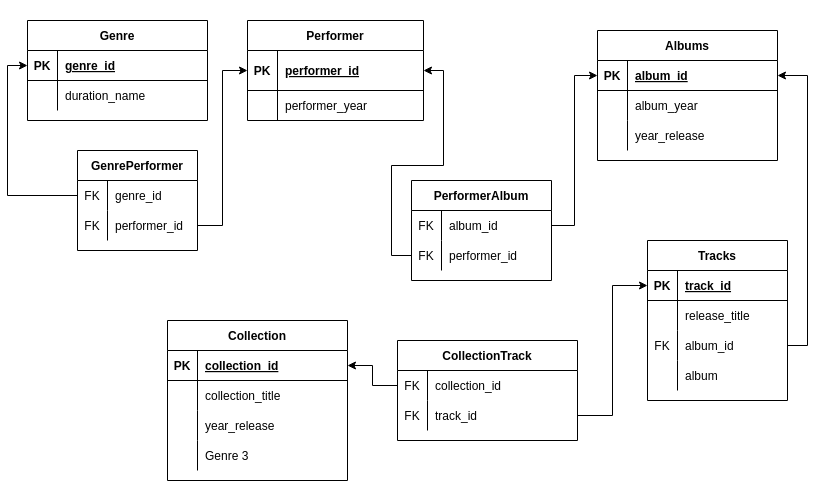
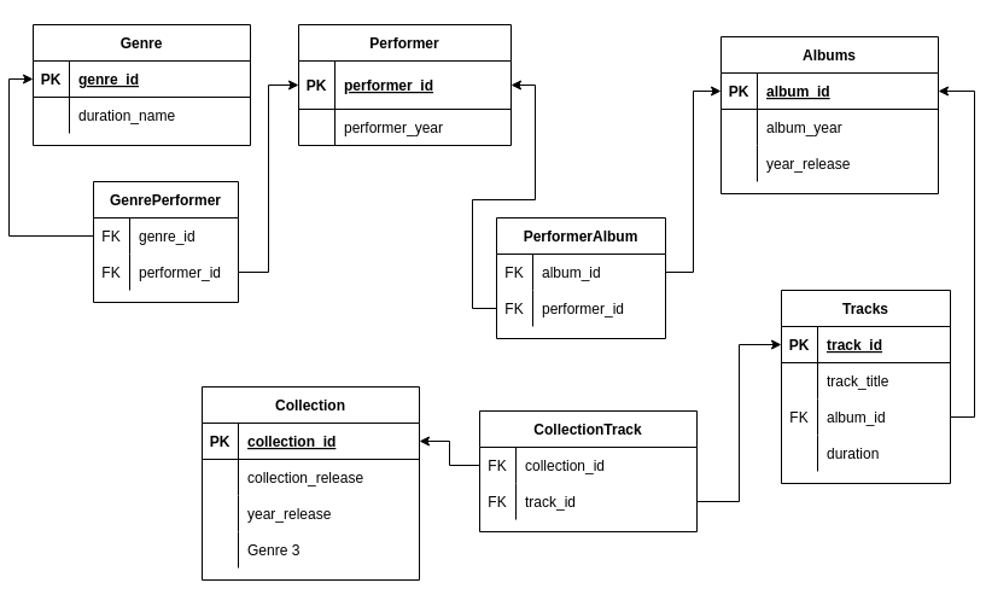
  <mxCell id="0" />
  <mxCell id="1" parent="0" />
  <mxCell id="2" value="Genre" style="shape=table;startSize=30;container=1;collapsible=1;childLayout=tableLayout;fixedRows=1;rowLines=0;fontStyle=1;align=center;resizeLast=1;" parent="1" vertex="1"><mxGeometry x="20" y="20" width="180" height="100" as="geometry" /></mxCell>
  <mxCell id="3" value="" style="shape=tableRow;horizontal=0;startSize=0;swimlaneHead=0;swimlaneBody=0;fillColor=none;collapsible=0;dropTarget=0;points=[[0,0.5],[1,0.5]];portConstraint=eastwest;top=0;left=0;right=0;bottom=1;" parent="2" vertex="1"><mxGeometry y="30" width="180" height="30" as="geometry" /></mxCell>
  <mxCell id="4" value="PK" style="shape=partialRectangle;connectable=0;fillColor=none;top=0;left=0;bottom=0;right=0;fontStyle=1;overflow=hidden;" parent="3" vertex="1"><mxGeometry width="30" height="30" as="geometry"><mxRectangle width="30" height="30" as="alternateBounds" /></mxGeometry></mxCell>
  <mxCell id="5" value="genre_id" style="shape=partialRectangle;connectable=0;fillColor=none;top=0;left=0;bottom=0;right=0;align=left;spacingLeft=6;fontStyle=5;overflow=hidden;" parent="3" vertex="1"><mxGeometry x="30" width="150" height="30" as="geometry"><mxRectangle width="150" height="30" as="alternateBounds" /></mxGeometry></mxCell>
  <mxCell id="6" value="" style="shape=tableRow;horizontal=0;startSize=0;swimlaneHead=0;swimlaneBody=0;fillColor=none;collapsible=0;dropTarget=0;points=[[0,0.5],[1,0.5]];portConstraint=eastwest;top=0;left=0;right=0;bottom=0;" parent="2" vertex="1"><mxGeometry y="60" width="180" height="30" as="geometry" /></mxCell>
  <mxCell id="7" value="" style="shape=partialRectangle;connectable=0;fillColor=none;top=0;left=0;bottom=0;right=0;editable=1;overflow=hidden;" parent="6" vertex="1"><mxGeometry width="30" height="30" as="geometry"><mxRectangle width="30" height="30" as="alternateBounds" /></mxGeometry></mxCell>
  <mxCell id="8" value="duration_name" style="shape=partialRectangle;connectable=0;fillColor=none;top=0;left=0;bottom=0;right=0;align=left;spacingLeft=6;overflow=hidden;" parent="6" vertex="1"><mxGeometry x="30" width="150" height="30" as="geometry"><mxRectangle width="150" height="30" as="alternateBounds" /></mxGeometry></mxCell>
  <mxCell id="9" value="Performer" style="shape=table;startSize=30;container=1;collapsible=1;childLayout=tableLayout;fixedRows=1;rowLines=0;fontStyle=1;align=center;resizeLast=1;" parent="1" vertex="1"><mxGeometry x="240" y="20" width="176" height="100" as="geometry" /></mxCell>
  <mxCell id="10" value="" style="shape=tableRow;horizontal=0;startSize=0;swimlaneHead=0;swimlaneBody=0;fillColor=none;collapsible=0;dropTarget=0;points=[[0,0.5],[1,0.5]];portConstraint=eastwest;top=0;left=0;right=0;bottom=1;" parent="9" vertex="1"><mxGeometry y="30" width="176" height="40" as="geometry" /></mxCell>
  <mxCell id="11" value="PK" style="shape=partialRectangle;connectable=0;fillColor=none;top=0;left=0;bottom=0;right=0;fontStyle=1;overflow=hidden;" parent="10" vertex="1"><mxGeometry width="30" height="40" as="geometry"><mxRectangle width="30" height="40" as="alternateBounds" /></mxGeometry></mxCell>
  <mxCell id="12" value="performer_id" style="shape=partialRectangle;connectable=0;fillColor=none;top=0;left=0;bottom=0;right=0;align=left;spacingLeft=6;fontStyle=5;overflow=hidden;" parent="10" vertex="1"><mxGeometry x="30" width="146" height="40" as="geometry"><mxRectangle width="146" height="40" as="alternateBounds" /></mxGeometry></mxCell>
  <mxCell id="13" value="" style="shape=tableRow;horizontal=0;startSize=0;swimlaneHead=0;swimlaneBody=0;fillColor=none;collapsible=0;dropTarget=0;points=[[0,0.5],[1,0.5]];portConstraint=eastwest;top=0;left=0;right=0;bottom=0;" parent="9" vertex="1"><mxGeometry y="70" width="176" height="30" as="geometry" /></mxCell>
  <mxCell id="14" value="" style="shape=partialRectangle;connectable=0;fillColor=none;top=0;left=0;bottom=0;right=0;editable=1;overflow=hidden;" parent="13" vertex="1"><mxGeometry width="30" height="30" as="geometry"><mxRectangle width="30" height="30" as="alternateBounds" /></mxGeometry></mxCell>
  <mxCell id="15" value="performer_year " style="shape=partialRectangle;connectable=0;fillColor=none;top=0;left=0;bottom=0;right=0;align=left;spacingLeft=6;overflow=hidden;" parent="13" vertex="1"><mxGeometry x="30" width="146" height="30" as="geometry"><mxRectangle width="146" height="30" as="alternateBounds" /></mxGeometry></mxCell>
  <mxCell id="16" value="Albums" style="shape=table;startSize=30;container=1;collapsible=1;childLayout=tableLayout;fixedRows=1;rowLines=0;fontStyle=1;align=center;resizeLast=1;" parent="1" vertex="1"><mxGeometry x="590" y="30" width="180" height="130" as="geometry" /></mxCell>
  <mxCell id="17" value="" style="shape=tableRow;horizontal=0;startSize=0;swimlaneHead=0;swimlaneBody=0;fillColor=none;collapsible=0;dropTarget=0;points=[[0,0.5],[1,0.5]];portConstraint=eastwest;top=0;left=0;right=0;bottom=1;" parent="16" vertex="1"><mxGeometry y="30" width="180" height="30" as="geometry" /></mxCell>
  <mxCell id="18" value="PK" style="shape=partialRectangle;connectable=0;fillColor=none;top=0;left=0;bottom=0;right=0;fontStyle=1;overflow=hidden;" parent="17" vertex="1"><mxGeometry width="30" height="30" as="geometry"><mxRectangle width="30" height="30" as="alternateBounds" /></mxGeometry></mxCell>
  <mxCell id="19" value="album_id" style="shape=partialRectangle;connectable=0;fillColor=none;top=0;left=0;bottom=0;right=0;align=left;spacingLeft=6;fontStyle=5;overflow=hidden;" parent="17" vertex="1"><mxGeometry x="30" width="150" height="30" as="geometry"><mxRectangle width="150" height="30" as="alternateBounds" /></mxGeometry></mxCell>
  <mxCell id="20" value="" style="shape=tableRow;horizontal=0;startSize=0;swimlaneHead=0;swimlaneBody=0;fillColor=none;collapsible=0;dropTarget=0;points=[[0,0.5],[1,0.5]];portConstraint=eastwest;top=0;left=0;right=0;bottom=0;" parent="16" vertex="1"><mxGeometry y="60" width="180" height="30" as="geometry" /></mxCell>
  <mxCell id="21" value="" style="shape=partialRectangle;connectable=0;fillColor=none;top=0;left=0;bottom=0;right=0;editable=1;overflow=hidden;" parent="20" vertex="1"><mxGeometry width="30" height="30" as="geometry"><mxRectangle width="30" height="30" as="alternateBounds" /></mxGeometry></mxCell>
  <mxCell id="22" value="album_year" style="shape=partialRectangle;connectable=0;fillColor=none;top=0;left=0;bottom=0;right=0;align=left;spacingLeft=6;overflow=hidden;" parent="20" vertex="1"><mxGeometry x="30" width="150" height="30" as="geometry"><mxRectangle width="150" height="30" as="alternateBounds" /></mxGeometry></mxCell>
  <mxCell id="23" style="shape=tableRow;horizontal=0;startSize=0;swimlaneHead=0;swimlaneBody=0;fillColor=none;collapsible=0;dropTarget=0;points=[[0,0.5],[1,0.5]];portConstraint=eastwest;top=0;left=0;right=0;bottom=0;" parent="16" vertex="1"><mxGeometry y="90" width="180" height="30" as="geometry" /></mxCell>
  <mxCell id="24" style="shape=partialRectangle;connectable=0;fillColor=none;top=0;left=0;bottom=0;right=0;editable=1;overflow=hidden;" parent="23" vertex="1"><mxGeometry width="30" height="30" as="geometry"><mxRectangle width="30" height="30" as="alternateBounds" /></mxGeometry></mxCell>
  <mxCell id="25" value="year_release" style="shape=partialRectangle;connectable=0;fillColor=none;top=0;left=0;bottom=0;right=0;align=left;spacingLeft=6;overflow=hidden;" parent="23" vertex="1"><mxGeometry x="30" width="150" height="30" as="geometry"><mxRectangle width="150" height="30" as="alternateBounds" /></mxGeometry></mxCell>
  <mxCell id="26" value="Tracks" style="shape=table;startSize=30;container=1;collapsible=1;childLayout=tableLayout;fixedRows=1;rowLines=0;fontStyle=1;align=center;resizeLast=1;" parent="1" vertex="1"><mxGeometry x="640" y="240" width="140" height="160" as="geometry" /></mxCell>
  <mxCell id="27" value="" style="shape=tableRow;horizontal=0;startSize=0;swimlaneHead=0;swimlaneBody=0;fillColor=none;collapsible=0;dropTarget=0;points=[[0,0.5],[1,0.5]];portConstraint=eastwest;top=0;left=0;right=0;bottom=1;" parent="26" vertex="1"><mxGeometry y="30" width="140" height="30" as="geometry" /></mxCell>
  <mxCell id="28" value="PK" style="shape=partialRectangle;connectable=0;fillColor=none;top=0;left=0;bottom=0;right=0;fontStyle=1;overflow=hidden;" parent="27" vertex="1"><mxGeometry width="30" height="30" as="geometry"><mxRectangle width="30" height="30" as="alternateBounds" /></mxGeometry></mxCell>
  <mxCell id="29" value="track_id" style="shape=partialRectangle;connectable=0;fillColor=none;top=0;left=0;bottom=0;right=0;align=left;spacingLeft=6;fontStyle=5;overflow=hidden;" parent="27" vertex="1"><mxGeometry x="30" width="110" height="30" as="geometry"><mxRectangle width="110" height="30" as="alternateBounds" /></mxGeometry></mxCell>
  <mxCell id="30" value="" style="shape=tableRow;horizontal=0;startSize=0;swimlaneHead=0;swimlaneBody=0;fillColor=none;collapsible=0;dropTarget=0;points=[[0,0.5],[1,0.5]];portConstraint=eastwest;top=0;left=0;right=0;bottom=0;" parent="26" vertex="1"><mxGeometry y="60" width="140" height="30" as="geometry" /></mxCell>
  <mxCell id="31" value="" style="shape=partialRectangle;connectable=0;fillColor=none;top=0;left=0;bottom=0;right=0;editable=1;overflow=hidden;" parent="30" vertex="1"><mxGeometry width="30" height="30" as="geometry"><mxRectangle width="30" height="30" as="alternateBounds" /></mxGeometry></mxCell>
- <mxCell id="32" value="release_title" style="shape=partialRectangle;connectable=0;fillColor=none;top=0;left=0;bottom=0;right=0;align=left;spacingLeft=6;overflow=hidden;" parent="30" vertex="1"><mxGeometry x="30" width="110" height="30" as="geometry"><mxRectangle width="110" height="30" as="alternateBounds" /></mxGeometry></mxCell>
+ <mxCell id="32" value="track_title" style="shape=partialRectangle;connectable=0;fillColor=none;top=0;left=0;bottom=0;right=0;align=left;spacingLeft=6;overflow=hidden;" parent="30" vertex="1"><mxGeometry x="30" width="110" height="30" as="geometry"><mxRectangle width="110" height="30" as="alternateBounds" /></mxGeometry></mxCell>
  <mxCell id="33" value="" style="shape=tableRow;horizontal=0;startSize=0;swimlaneHead=0;swimlaneBody=0;fillColor=none;collapsible=0;dropTarget=0;points=[[0,0.5],[1,0.5]];portConstraint=eastwest;top=0;left=0;right=0;bottom=0;" parent="26" vertex="1"><mxGeometry y="90" width="140" height="30" as="geometry" /></mxCell>
  <mxCell id="34" value="FK" style="shape=partialRectangle;connectable=0;fillColor=none;top=0;left=0;bottom=0;right=0;editable=1;overflow=hidden;" parent="33" vertex="1"><mxGeometry width="30" height="30" as="geometry"><mxRectangle width="30" height="30" as="alternateBounds" /></mxGeometry></mxCell>
  <mxCell id="35" value="album_id" style="shape=partialRectangle;connectable=0;fillColor=none;top=0;left=0;bottom=0;right=0;align=left;spacingLeft=6;overflow=hidden;" parent="33" vertex="1"><mxGeometry x="30" width="110" height="30" as="geometry"><mxRectangle width="110" height="30" as="alternateBounds" /></mxGeometry></mxCell>
  <mxCell id="36" style="shape=tableRow;horizontal=0;startSize=0;swimlaneHead=0;swimlaneBody=0;fillColor=none;collapsible=0;dropTarget=0;points=[[0,0.5],[1,0.5]];portConstraint=eastwest;top=0;left=0;right=0;bottom=0;" parent="26" vertex="1"><mxGeometry y="120" width="140" height="30" as="geometry" /></mxCell>
  <mxCell id="37" style="shape=partialRectangle;connectable=0;fillColor=none;top=0;left=0;bottom=0;right=0;editable=1;overflow=hidden;" parent="36" vertex="1"><mxGeometry width="30" height="30" as="geometry"><mxRectangle width="30" height="30" as="alternateBounds" /></mxGeometry></mxCell>
- <mxCell id="38" value="album" style="shape=partialRectangle;connectable=0;fillColor=none;top=0;left=0;bottom=0;right=0;align=left;spacingLeft=6;overflow=hidden;" parent="36" vertex="1"><mxGeometry x="30" width="110" height="30" as="geometry"><mxRectangle width="110" height="30" as="alternateBounds" /></mxGeometry></mxCell>
+ <mxCell id="38" value="duration" style="shape=partialRectangle;connectable=0;fillColor=none;top=0;left=0;bottom=0;right=0;align=left;spacingLeft=6;overflow=hidden;" parent="36" vertex="1"><mxGeometry x="30" width="110" height="30" as="geometry"><mxRectangle width="110" height="30" as="alternateBounds" /></mxGeometry></mxCell>
  <mxCell id="39" style="edgeStyle=orthogonalEdgeStyle;rounded=0;orthogonalLoop=1;jettySize=auto;html=1;exitX=1;exitY=0.5;exitDx=0;exitDy=0;entryX=1;entryY=0.5;entryDx=0;entryDy=0;" parent="1" source="33" target="17" edge="1"><mxGeometry relative="1" as="geometry" /></mxCell>
  <mxCell id="40" value="GenrePerformer" style="shape=table;startSize=30;container=1;collapsible=1;childLayout=tableLayout;fixedRows=1;rowLines=0;fontStyle=1;align=center;resizeLast=1;" vertex="1" parent="1"><mxGeometry x="70" y="150" width="120" height="100" as="geometry" /></mxCell>
  <mxCell id="41" value="" style="shape=tableRow;horizontal=0;startSize=0;swimlaneHead=0;swimlaneBody=0;fillColor=none;collapsible=0;dropTarget=0;points=[[0,0.5],[1,0.5]];portConstraint=eastwest;top=0;left=0;right=0;bottom=0;" vertex="1" parent="40"><mxGeometry y="30" width="120" height="30" as="geometry" /></mxCell>
  <mxCell id="42" value="FK" style="shape=partialRectangle;connectable=0;fillColor=none;top=0;left=0;bottom=0;right=0;editable=1;overflow=hidden;" vertex="1" parent="41"><mxGeometry width="30" height="30" as="geometry"><mxRectangle width="30" height="30" as="alternateBounds" /></mxGeometry></mxCell>
  <mxCell id="43" value="genre_id    " style="shape=partialRectangle;connectable=0;fillColor=none;top=0;left=0;bottom=0;right=0;align=left;spacingLeft=6;overflow=hidden;" vertex="1" parent="41"><mxGeometry x="30" width="90" height="30" as="geometry"><mxRectangle width="90" height="30" as="alternateBounds" /></mxGeometry></mxCell>
  <mxCell id="44" value="" style="shape=tableRow;horizontal=0;startSize=0;swimlaneHead=0;swimlaneBody=0;fillColor=none;collapsible=0;dropTarget=0;points=[[0,0.5],[1,0.5]];portConstraint=eastwest;top=0;left=0;right=0;bottom=0;" vertex="1" parent="40"><mxGeometry y="60" width="120" height="30" as="geometry" /></mxCell>
  <mxCell id="45" value="FK" style="shape=partialRectangle;connectable=0;fillColor=none;top=0;left=0;bottom=0;right=0;editable=1;overflow=hidden;" vertex="1" parent="44"><mxGeometry width="30" height="30" as="geometry"><mxRectangle width="30" height="30" as="alternateBounds" /></mxGeometry></mxCell>
  <mxCell id="46" value="performer_id" style="shape=partialRectangle;connectable=0;fillColor=none;top=0;left=0;bottom=0;right=0;align=left;spacingLeft=6;overflow=hidden;" vertex="1" parent="44"><mxGeometry x="30" width="90" height="30" as="geometry"><mxRectangle width="90" height="30" as="alternateBounds" /></mxGeometry></mxCell>
  <mxCell id="47" style="edgeStyle=orthogonalEdgeStyle;rounded=0;orthogonalLoop=1;jettySize=auto;html=1;exitX=0;exitY=0.5;exitDx=0;exitDy=0;entryX=0;entryY=0.5;entryDx=0;entryDy=0;" edge="1" parent="1" source="41" target="3"><mxGeometry relative="1" as="geometry" /></mxCell>
  <mxCell id="48" value="PerformerAlbum" style="shape=table;startSize=30;container=1;collapsible=1;childLayout=tableLayout;fixedRows=1;rowLines=0;fontStyle=1;align=center;resizeLast=1;" vertex="1" parent="1"><mxGeometry x="404" y="180" width="140" height="100" as="geometry" /></mxCell>
  <mxCell id="49" value="" style="shape=tableRow;horizontal=0;startSize=0;swimlaneHead=0;swimlaneBody=0;fillColor=none;collapsible=0;dropTarget=0;points=[[0,0.5],[1,0.5]];portConstraint=eastwest;top=0;left=0;right=0;bottom=0;" vertex="1" parent="48"><mxGeometry y="30" width="140" height="30" as="geometry" /></mxCell>
  <mxCell id="50" value="FK" style="shape=partialRectangle;connectable=0;fillColor=none;top=0;left=0;bottom=0;right=0;editable=1;overflow=hidden;" vertex="1" parent="49"><mxGeometry width="30" height="30" as="geometry"><mxRectangle width="30" height="30" as="alternateBounds" /></mxGeometry></mxCell>
  <mxCell id="51" value="album_id" style="shape=partialRectangle;connectable=0;fillColor=none;top=0;left=0;bottom=0;right=0;align=left;spacingLeft=6;overflow=hidden;" vertex="1" parent="49"><mxGeometry x="30" width="110" height="30" as="geometry"><mxRectangle width="110" height="30" as="alternateBounds" /></mxGeometry></mxCell>
  <mxCell id="52" value="" style="shape=tableRow;horizontal=0;startSize=0;swimlaneHead=0;swimlaneBody=0;fillColor=none;collapsible=0;dropTarget=0;points=[[0,0.5],[1,0.5]];portConstraint=eastwest;top=0;left=0;right=0;bottom=0;" vertex="1" parent="48"><mxGeometry y="60" width="140" height="30" as="geometry" /></mxCell>
  <mxCell id="53" value="FK" style="shape=partialRectangle;connectable=0;fillColor=none;top=0;left=0;bottom=0;right=0;editable=1;overflow=hidden;" vertex="1" parent="52"><mxGeometry width="30" height="30" as="geometry"><mxRectangle width="30" height="30" as="alternateBounds" /></mxGeometry></mxCell>
  <mxCell id="54" value="performer_id" style="shape=partialRectangle;connectable=0;fillColor=none;top=0;left=0;bottom=0;right=0;align=left;spacingLeft=6;overflow=hidden;" vertex="1" parent="52"><mxGeometry x="30" width="110" height="30" as="geometry"><mxRectangle width="110" height="30" as="alternateBounds" /></mxGeometry></mxCell>
  <mxCell id="55" style="edgeStyle=orthogonalEdgeStyle;rounded=0;orthogonalLoop=1;jettySize=auto;html=1;exitX=1;exitY=0.5;exitDx=0;exitDy=0;entryX=0;entryY=0.5;entryDx=0;entryDy=0;" edge="1" parent="1" source="49" target="17"><mxGeometry relative="1" as="geometry" /></mxCell>
  <mxCell id="56" style="edgeStyle=orthogonalEdgeStyle;rounded=0;orthogonalLoop=1;jettySize=auto;html=1;exitX=0;exitY=0.5;exitDx=0;exitDy=0;entryX=1;entryY=0.5;entryDx=0;entryDy=0;" edge="1" parent="1" source="52" target="10"><mxGeometry relative="1" as="geometry" /></mxCell>
  <mxCell id="57" style="edgeStyle=orthogonalEdgeStyle;rounded=0;orthogonalLoop=1;jettySize=auto;html=1;exitX=1;exitY=0.5;exitDx=0;exitDy=0;entryX=0;entryY=0.5;entryDx=0;entryDy=0;" edge="1" parent="1" source="44" target="10"><mxGeometry relative="1" as="geometry" /></mxCell>
  <mxCell id="58" value="Сollection" style="shape=table;startSize=30;container=1;collapsible=1;childLayout=tableLayout;fixedRows=1;rowLines=0;fontStyle=1;align=center;resizeLast=1;" vertex="1" parent="1"><mxGeometry x="160" y="320" width="180" height="160" as="geometry" /></mxCell>
  <mxCell id="59" value="" style="shape=tableRow;horizontal=0;startSize=0;swimlaneHead=0;swimlaneBody=0;fillColor=none;collapsible=0;dropTarget=0;points=[[0,0.5],[1,0.5]];portConstraint=eastwest;top=0;left=0;right=0;bottom=1;" vertex="1" parent="58"><mxGeometry y="30" width="180" height="30" as="geometry" /></mxCell>
  <mxCell id="60" value="PK" style="shape=partialRectangle;connectable=0;fillColor=none;top=0;left=0;bottom=0;right=0;fontStyle=1;overflow=hidden;" vertex="1" parent="59"><mxGeometry width="30" height="30" as="geometry"><mxRectangle width="30" height="30" as="alternateBounds" /></mxGeometry></mxCell>
  <mxCell id="61" value="collection_id" style="shape=partialRectangle;connectable=0;fillColor=none;top=0;left=0;bottom=0;right=0;align=left;spacingLeft=6;fontStyle=5;overflow=hidden;" vertex="1" parent="59"><mxGeometry x="30" width="150" height="30" as="geometry"><mxRectangle width="150" height="30" as="alternateBounds" /></mxGeometry></mxCell>
  <mxCell id="62" value="" style="shape=tableRow;horizontal=0;startSize=0;swimlaneHead=0;swimlaneBody=0;fillColor=none;collapsible=0;dropTarget=0;points=[[0,0.5],[1,0.5]];portConstraint=eastwest;top=0;left=0;right=0;bottom=0;" vertex="1" parent="58"><mxGeometry y="60" width="180" height="30" as="geometry" /></mxCell>
  <mxCell id="63" value="" style="shape=partialRectangle;connectable=0;fillColor=none;top=0;left=0;bottom=0;right=0;editable=1;overflow=hidden;" vertex="1" parent="62"><mxGeometry width="30" height="30" as="geometry"><mxRectangle width="30" height="30" as="alternateBounds" /></mxGeometry></mxCell>
- <mxCell id="64" value="collection_title" style="shape=partialRectangle;connectable=0;fillColor=none;top=0;left=0;bottom=0;right=0;align=left;spacingLeft=6;overflow=hidden;" vertex="1" parent="62"><mxGeometry x="30" width="150" height="30" as="geometry"><mxRectangle width="150" height="30" as="alternateBounds" /></mxGeometry></mxCell>
+ <mxCell id="64" value="collection_release" style="shape=partialRectangle;connectable=0;fillColor=none;top=0;left=0;bottom=0;right=0;align=left;spacingLeft=6;overflow=hidden;" vertex="1" parent="62"><mxGeometry x="30" width="150" height="30" as="geometry"><mxRectangle width="150" height="30" as="alternateBounds" /></mxGeometry></mxCell>
  <mxCell id="65" value="" style="shape=tableRow;horizontal=0;startSize=0;swimlaneHead=0;swimlaneBody=0;fillColor=none;collapsible=0;dropTarget=0;points=[[0,0.5],[1,0.5]];portConstraint=eastwest;top=0;left=0;right=0;bottom=0;" vertex="1" parent="58"><mxGeometry y="90" width="180" height="30" as="geometry" /></mxCell>
  <mxCell id="66" value="" style="shape=partialRectangle;connectable=0;fillColor=none;top=0;left=0;bottom=0;right=0;editable=1;overflow=hidden;" vertex="1" parent="65"><mxGeometry width="30" height="30" as="geometry"><mxRectangle width="30" height="30" as="alternateBounds" /></mxGeometry></mxCell>
  <mxCell id="67" value="year_release" style="shape=partialRectangle;connectable=0;fillColor=none;top=0;left=0;bottom=0;right=0;align=left;spacingLeft=6;overflow=hidden;" vertex="1" parent="65"><mxGeometry x="30" width="150" height="30" as="geometry"><mxRectangle width="150" height="30" as="alternateBounds" /></mxGeometry></mxCell>
  <mxCell id="68" value="" style="shape=tableRow;horizontal=0;startSize=0;swimlaneHead=0;swimlaneBody=0;fillColor=none;collapsible=0;dropTarget=0;points=[[0,0.5],[1,0.5]];portConstraint=eastwest;top=0;left=0;right=0;bottom=0;" vertex="1" parent="58"><mxGeometry y="120" width="180" height="30" as="geometry" /></mxCell>
  <mxCell id="69" value="" style="shape=partialRectangle;connectable=0;fillColor=none;top=0;left=0;bottom=0;right=0;editable=1;overflow=hidden;" vertex="1" parent="68"><mxGeometry width="30" height="30" as="geometry"><mxRectangle width="30" height="30" as="alternateBounds" /></mxGeometry></mxCell>
  <mxCell id="70" value="Genre 3" style="shape=partialRectangle;connectable=0;fillColor=none;top=0;left=0;bottom=0;right=0;align=left;spacingLeft=6;overflow=hidden;" vertex="1" parent="68"><mxGeometry x="30" width="150" height="30" as="geometry"><mxRectangle width="150" height="30" as="alternateBounds" /></mxGeometry></mxCell>
  <mxCell id="71" value="CollectionTrack" style="shape=table;startSize=30;container=1;collapsible=1;childLayout=tableLayout;fixedRows=1;rowLines=0;fontStyle=1;align=center;resizeLast=1;" vertex="1" parent="1"><mxGeometry x="390" y="340" width="180" height="100" as="geometry" /></mxCell>
  <mxCell id="72" value="" style="shape=tableRow;horizontal=0;startSize=0;swimlaneHead=0;swimlaneBody=0;fillColor=none;collapsible=0;dropTarget=0;points=[[0,0.5],[1,0.5]];portConstraint=eastwest;top=0;left=0;right=0;bottom=0;" vertex="1" parent="71"><mxGeometry y="30" width="180" height="30" as="geometry" /></mxCell>
  <mxCell id="73" value="FK" style="shape=partialRectangle;connectable=0;fillColor=none;top=0;left=0;bottom=0;right=0;editable=1;overflow=hidden;" vertex="1" parent="72"><mxGeometry width="30" height="30" as="geometry"><mxRectangle width="30" height="30" as="alternateBounds" /></mxGeometry></mxCell>
  <mxCell id="74" value="collection_id" style="shape=partialRectangle;connectable=0;fillColor=none;top=0;left=0;bottom=0;right=0;align=left;spacingLeft=6;overflow=hidden;" vertex="1" parent="72"><mxGeometry x="30" width="150" height="30" as="geometry"><mxRectangle width="150" height="30" as="alternateBounds" /></mxGeometry></mxCell>
  <mxCell id="75" value="" style="shape=tableRow;horizontal=0;startSize=0;swimlaneHead=0;swimlaneBody=0;fillColor=none;collapsible=0;dropTarget=0;points=[[0,0.5],[1,0.5]];portConstraint=eastwest;top=0;left=0;right=0;bottom=0;" vertex="1" parent="71"><mxGeometry y="60" width="180" height="30" as="geometry" /></mxCell>
  <mxCell id="76" value="FK" style="shape=partialRectangle;connectable=0;fillColor=none;top=0;left=0;bottom=0;right=0;editable=1;overflow=hidden;" vertex="1" parent="75"><mxGeometry width="30" height="30" as="geometry"><mxRectangle width="30" height="30" as="alternateBounds" /></mxGeometry></mxCell>
  <mxCell id="77" value="track_id" style="shape=partialRectangle;connectable=0;fillColor=none;top=0;left=0;bottom=0;right=0;align=left;spacingLeft=6;overflow=hidden;" vertex="1" parent="75"><mxGeometry x="30" width="150" height="30" as="geometry"><mxRectangle width="150" height="30" as="alternateBounds" /></mxGeometry></mxCell>
  <mxCell id="78" style="edgeStyle=orthogonalEdgeStyle;rounded=0;orthogonalLoop=1;jettySize=auto;html=1;exitX=1;exitY=0.5;exitDx=0;exitDy=0;entryX=0;entryY=0.5;entryDx=0;entryDy=0;" edge="1" parent="1" source="75" target="27"><mxGeometry relative="1" as="geometry" /></mxCell>
  <mxCell id="79" style="edgeStyle=orthogonalEdgeStyle;rounded=0;orthogonalLoop=1;jettySize=auto;html=1;exitX=0;exitY=0.5;exitDx=0;exitDy=0;entryX=1;entryY=0.5;entryDx=0;entryDy=0;" edge="1" parent="1" source="72" target="59"><mxGeometry relative="1" as="geometry" /></mxCell>
